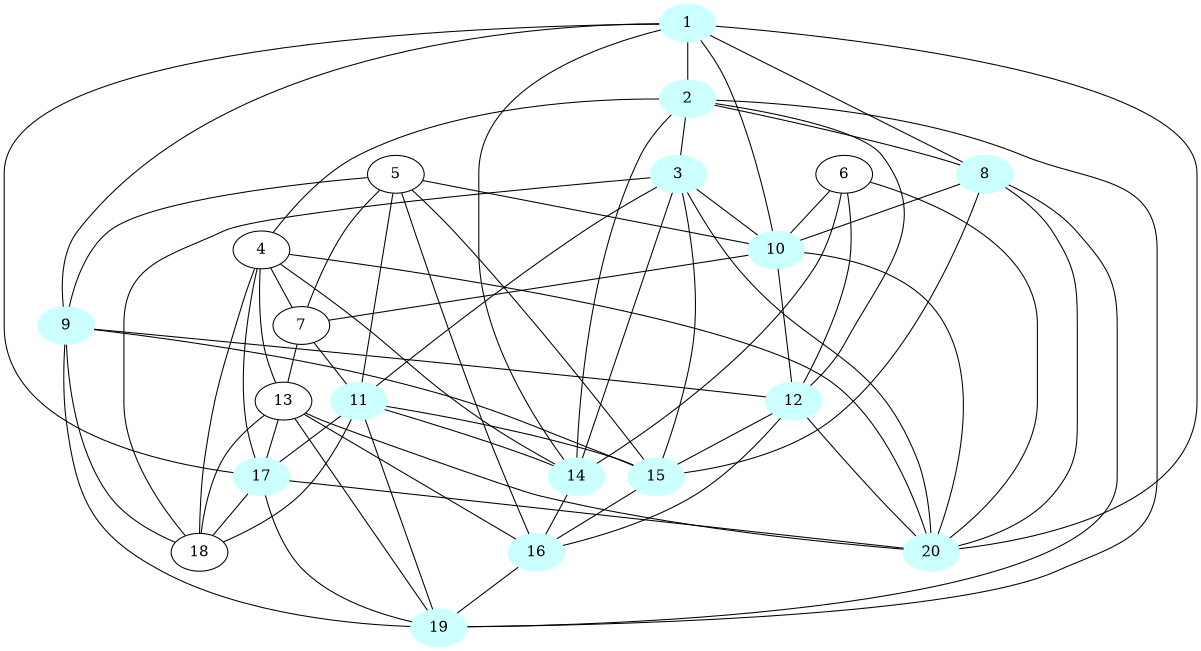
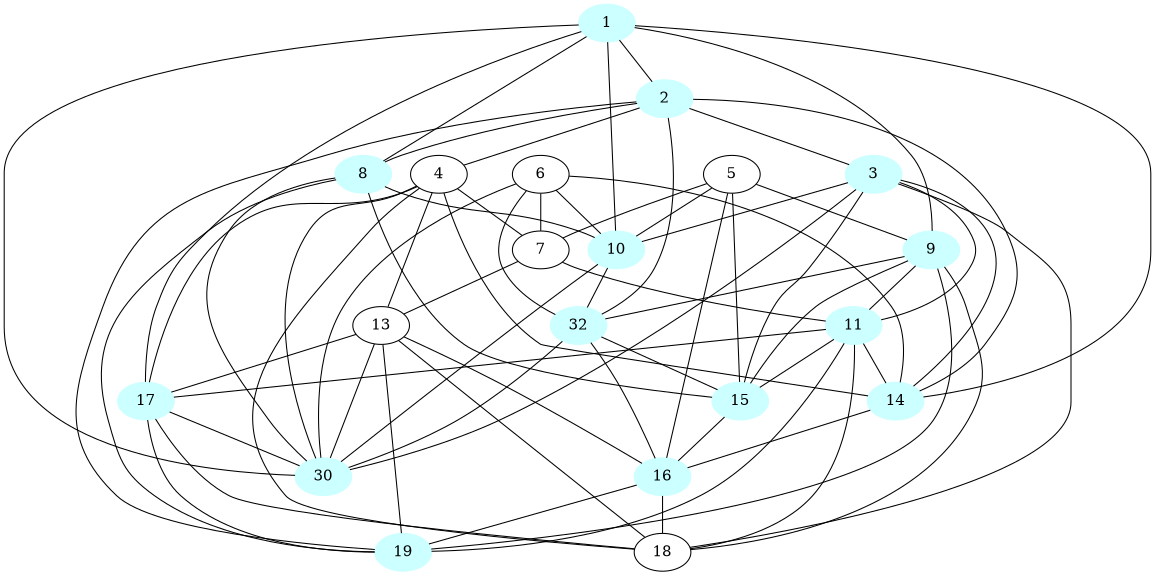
  graph {
    node [color="#CCFFFF" style=filled]
    1
    2
    8
    9
    10
    14
    17
-   20
+   20 [label=30]
    3
-   12
+   12 [label=32]
    19
    4 [color="" style=""]
    15
    11
    18 [color="" style=""]
    16
    7 [color="" style=""]
    13 [color="" style=""]
    5 [color="" style=""]
    6 [color="" style=""]
    1 -- 2
    1 -- 8
    1 -- 9
    1 -- 10
    1 -- 14
    1 -- 17
    1 -- 20
    2 -- 8
    2 -- 14
    2 -- 3
    2 -- 12
    2 -- 19
    2 -- 4
    8 -- 10
    8 -- 20
    8 -- 19
    8 -- 15
    9 -- 12
    9 -- 19
    9 -- 15
-   5 -- 11
+   9 -- 11
    9 -- 18
    10 -- 20
    10 -- 12
    14 -- 16
    17 -- 20
    17 -- 19
    17 -- 18
    3 -- 10
    3 -- 14
    3 -- 20
    3 -- 15
    3 -- 11
    3 -- 18
    12 -- 20
    12 -- 15
    12 -- 16
    4 -- 14
    4 -- 17
    4 -- 20
    4 -- 18
    4 -- 7
    4 -- 13
    15 -- 16
    11 -- 14
    11 -- 17
    11 -- 19
    11 -- 15
    11 -- 18
    16 -- 19
+   16 -- 18
    7 -- 11
    7 -- 13
    13 -- 17
    13 -- 20
    13 -- 19
    13 -- 18
    13 -- 16
    5 -- 9
    5 -- 10
    5 -- 15
    5 -- 16
    5 -- 7
    6 -- 10
    6 -- 14
    6 -- 20
    6 -- 12
-   10 -- 7
+   6 -- 7
  }
